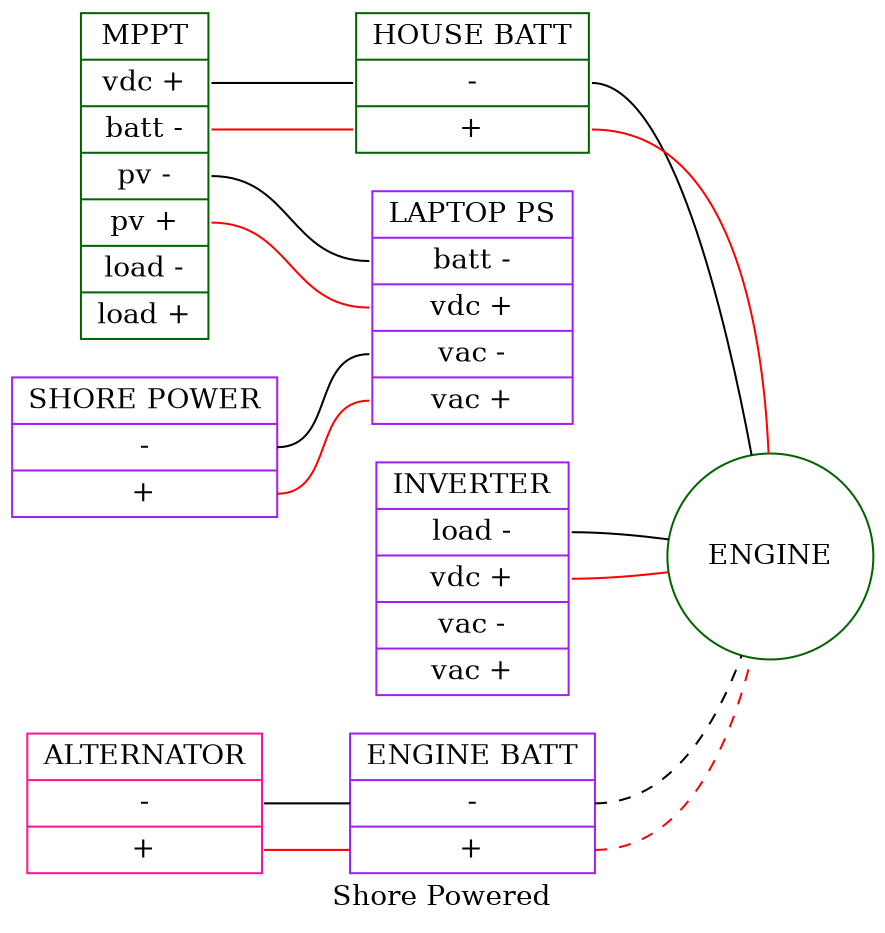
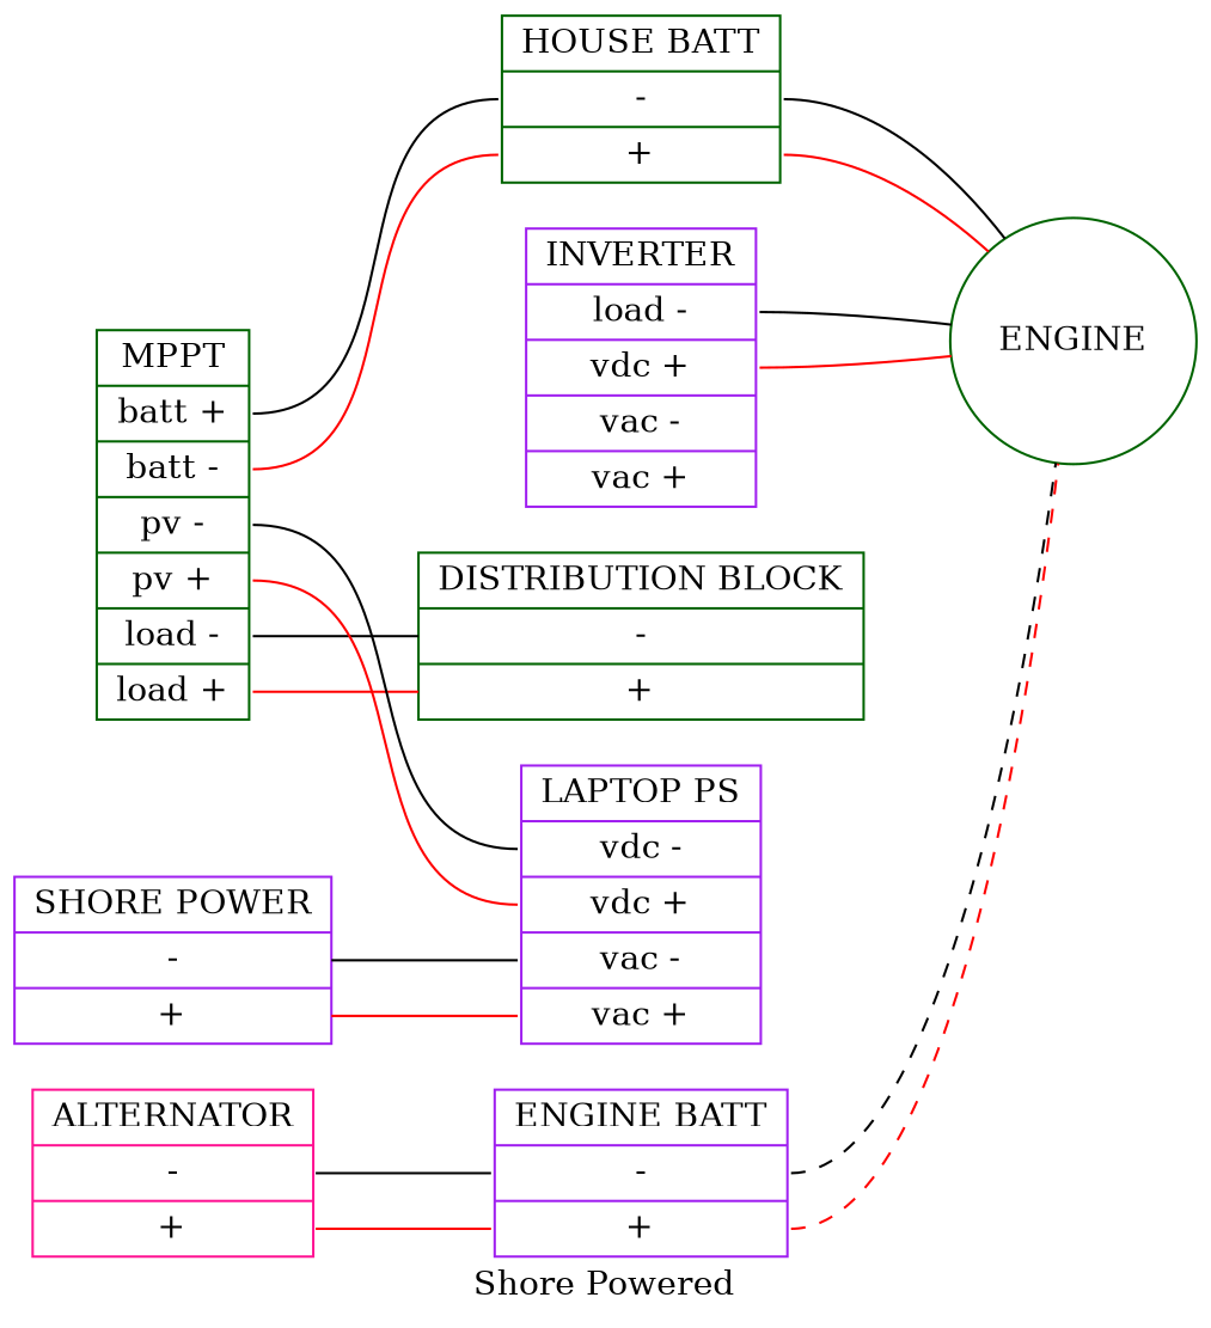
  graph {
    label="Shore Powered"
    rankdir=LR
    node [color=darkgreen shape=record]
    edge [tailport=f1]
-   n1 [label="<f0> MPPT|<f1> vdc +|<f2> batt -|<f3> pv -|<f4> pv +|<f5> load -|<f6> load +"]
-   n3 [color=purple label="<f0> LAPTOP PS|<f1> batt -|<f2> vdc +|<f3> vac -|<f4> vac +"]
+   n1 [label="<f0> MPPT|<f1> batt +|<f2> batt -|<f3> pv -|<f4> pv +|<f5> load -|<f6> load +"]
+   n2 [label="<f0> DISTRIBUTION BLOCK|<f1> -|<f2> +"]
+   n3 [color=purple label="<f0> LAPTOP PS|<f1> vdc -|<f2> vdc +|<f3> vac -|<f4> vac +"]
    n4 [label="<f0> HOUSE BATT|<f1> -|<f2> +"]
    n5 [label=ENGINE shape=circle]
    n6 [color=purple label="<f0> INVERTER|<f1> load -|<f2> vdc +|<f3> vac -|<f4> vac +"]
    n7 [color=deeppink label="<f0> ALTERNATOR|<f1> -|<f2> +"]
    n8 [color=purple label="<f0> ENGINE BATT|<f1> -|<f2> +"]
    n9 [color=purple label="<f0> SHORE POWER|<f1> -|<f2> +"]
+   n1 -- n2 [headport=f1 tailport=f5]
+   n1 -- n2 [color=red headport=f2 tailport=f6]
    n1 -- n3 [headport=f1 tailport=f3]
    n1 -- n3 [color=red headport=f2 tailport=f4]
    n1 -- n4 [headport=f1]
    n1 -- n4 [color=red headport=f2 tailport=f2]
    n4 -- n5
    n4 -- n5 [color=red tailport=f2]
    n6 -- n5
    n6 -- n5 [color=red tailport=f2]
    n7 -- n8 [headport=f1]
    n7 -- n8 [color=red headport=f2 tailport=f2]
    n8 -- n5 [style=dashed]
    n8 -- n5 [color=red style=dashed tailport=f2]
    n9 -- n3 [headport=f3]
    n9 -- n3 [color=red headport=f4 tailport=f2]
  }
